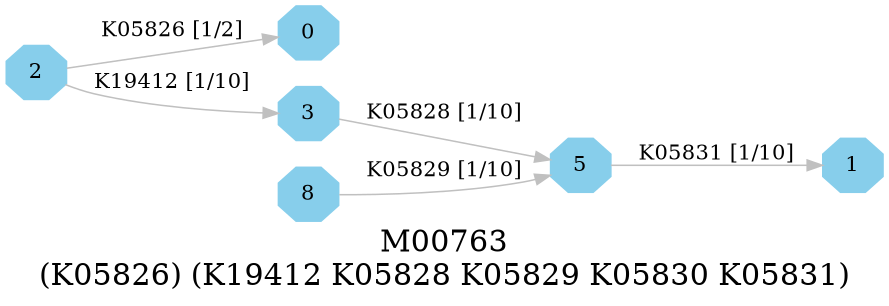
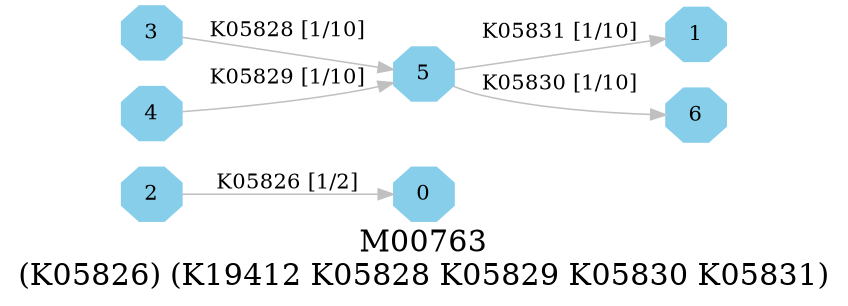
  digraph {
    fontsize=20
    label="M00763\n(K05826) (K19412 K05828 K05829 K05830 K05831)"
    rankdir=LR
    node [color=skyblue shape=octagon style=filled]
    edge [color=grey]
    0 [height=.3 width=.3]
    1 [height=.3 width=.3]
    2 [height=.3 width=.3]
    3 [height=.3 width=.3]
-   4 [height=.3 width=.3 label=8]
+   4 [height=.3 width=.3]
    5 [height=.3 width=.3]
+   6 [height=.3 width=.3]
    subgraph sub_1 {
      0
      1
      2
      3
      4
      5
+     6
    }
    2 -> 0 [label="K05826 [1/2]"]
-   2 -> 3 [label="K19412 [1/10]"]
    3 -> 5 [label="K05828 [1/10]"]
    4 -> 5 [label="K05829 [1/10]"]
    5 -> 1 [label="K05831 [1/10]"]
+   5 -> 6 [label="K05830 [1/10]"]
  }
